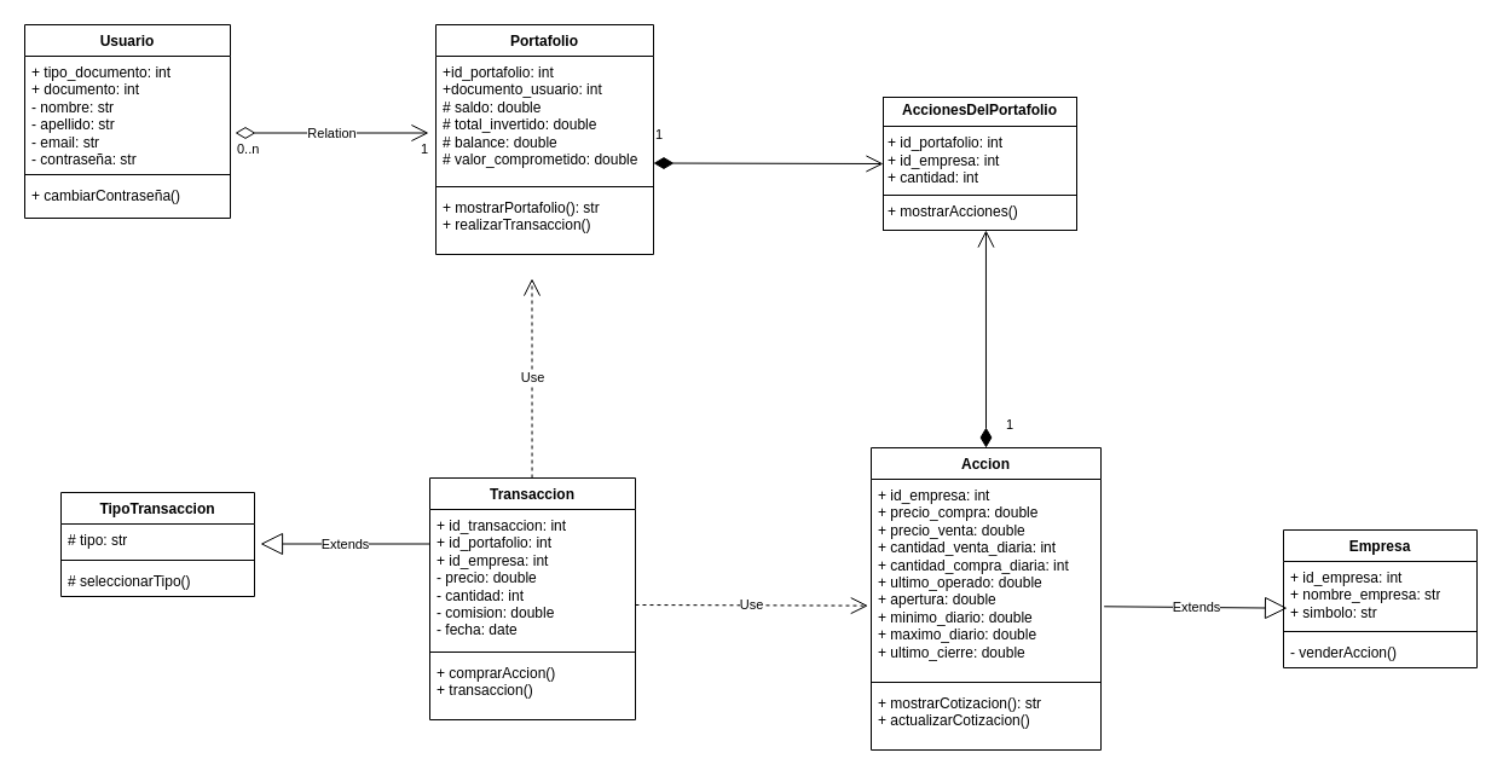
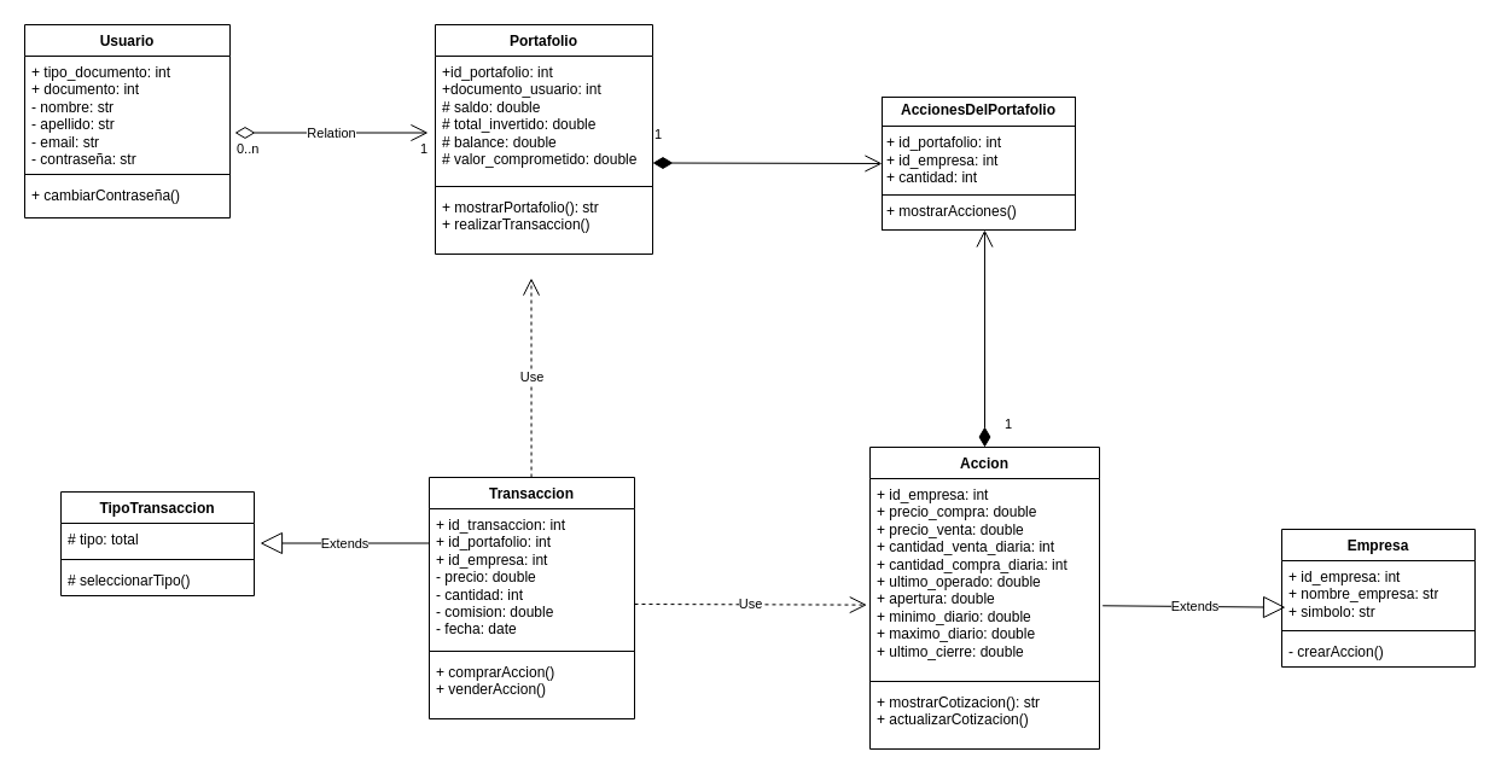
  <mxCell id="0" />
  <mxCell id="1" parent="0" />
  <mxCell id="2" value="Usuario" style="swimlane;fontStyle=1;align=center;verticalAlign=top;childLayout=stackLayout;horizontal=1;startSize=26;horizontalStack=0;resizeParent=1;resizeParentMax=0;resizeLast=0;collapsible=1;marginBottom=0;whiteSpace=wrap;html=1;" parent="1" vertex="1"><mxGeometry x="20" y="20" width="170" height="160" as="geometry" /></mxCell>
  <mxCell id="3" value="+ tipo_documento: int&lt;br&gt;+ documento: int&lt;br&gt;&lt;div&gt;- nombre: str&lt;/div&gt;&lt;div&gt;- apellido: str&lt;/div&gt;&lt;div&gt;- email: str&lt;/div&gt;&lt;div&gt;- contraseña: str&lt;/div&gt;" style="text;align=left;verticalAlign=top;spacingLeft=4;spacingRight=4;overflow=hidden;rotatable=0;points=[[0,0.5],[1,0.5]];portConstraint=eastwest;whiteSpace=wrap;html=1;" parent="2" vertex="1"><mxGeometry y="26" width="170" height="94" as="geometry" /></mxCell>
  <mxCell id="4" value="" style="line;strokeWidth=1;fillColor=none;align=left;verticalAlign=middle;spacingTop=-1;spacingLeft=3;spacingRight=3;rotatable=0;labelPosition=right;points=[];portConstraint=eastwest;strokeColor=inherit;" parent="2" vertex="1"><mxGeometry y="120" width="170" height="8" as="geometry" /></mxCell>
  <mxCell id="5" value="+ cambiarContraseña()" style="text;strokeColor=none;fillColor=none;align=left;verticalAlign=top;spacingLeft=4;spacingRight=4;overflow=hidden;rotatable=0;points=[[0,0.5],[1,0.5]];portConstraint=eastwest;whiteSpace=wrap;html=1;" parent="2" vertex="1"><mxGeometry y="128" width="170" height="32" as="geometry" /></mxCell>
  <mxCell id="6" value="Portafolio" style="swimlane;fontStyle=1;align=center;verticalAlign=top;childLayout=stackLayout;horizontal=1;startSize=26;horizontalStack=0;resizeParent=1;resizeParentMax=0;resizeLast=0;collapsible=1;marginBottom=0;whiteSpace=wrap;html=1;" parent="1" vertex="1"><mxGeometry x="360" y="20" width="180" height="190" as="geometry" /></mxCell>
  <mxCell id="7" value="&lt;div&gt;+id_portafolio: int&lt;/div&gt;&lt;div&gt;+documento_usuario: int&lt;/div&gt;# saldo: double&lt;br&gt;# total_invertido: double&lt;br&gt;&lt;div&gt;# balance: double&lt;/div&gt;&lt;div&gt;# valor_comprometido: double&lt;/div&gt;" style="text;align=left;verticalAlign=top;spacingLeft=4;spacingRight=4;overflow=hidden;rotatable=0;points=[[0,0.5],[1,0.5]];portConstraint=eastwest;whiteSpace=wrap;html=1;" parent="6" vertex="1"><mxGeometry y="26" width="180" height="104" as="geometry" /></mxCell>
  <mxCell id="8" value="" style="line;strokeWidth=1;fillColor=none;align=left;verticalAlign=middle;spacingTop=-1;spacingLeft=3;spacingRight=3;rotatable=0;labelPosition=right;points=[];portConstraint=eastwest;strokeColor=inherit;" parent="6" vertex="1"><mxGeometry y="130" width="180" height="8" as="geometry" /></mxCell>
  <mxCell id="9" value="+ mostrarPortafolio(): str&lt;div&gt;+ realizarTransaccion()&lt;/div&gt;" style="text;strokeColor=none;fillColor=none;align=left;verticalAlign=top;spacingLeft=4;spacingRight=4;overflow=hidden;rotatable=0;points=[[0,0.5],[1,0.5]];portConstraint=eastwest;whiteSpace=wrap;html=1;" parent="6" vertex="1"><mxGeometry y="138" width="180" height="52" as="geometry" /></mxCell>
  <mxCell id="10" value="Transaccion" style="swimlane;fontStyle=1;align=center;verticalAlign=top;childLayout=stackLayout;horizontal=1;startSize=26;horizontalStack=0;resizeParent=1;resizeParentMax=0;resizeLast=0;collapsible=1;marginBottom=0;whiteSpace=wrap;html=1;" parent="1" vertex="1"><mxGeometry x="355" y="395" width="170" height="200" as="geometry" /></mxCell>
  <mxCell id="11" value="&lt;div&gt;+ id_transaccion: int&lt;/div&gt;&lt;div&gt;+ id_portafolio: int&lt;br&gt;+ id_empresa: int&lt;/div&gt;- precio: double&lt;br&gt;- cantidad: int&lt;br&gt;&lt;div&gt;- comision: double&lt;/div&gt;&lt;div&gt;- fecha: date&lt;/div&gt;" style="text;align=left;verticalAlign=top;spacingLeft=4;spacingRight=4;overflow=hidden;rotatable=0;points=[[0,0.5],[1,0.5]];portConstraint=eastwest;whiteSpace=wrap;html=1;" parent="10" vertex="1"><mxGeometry y="26" width="170" height="114" as="geometry" /></mxCell>
  <mxCell id="12" value="" style="line;strokeWidth=1;fillColor=none;align=left;verticalAlign=middle;spacingTop=-1;spacingLeft=3;spacingRight=3;rotatable=0;labelPosition=right;points=[];portConstraint=eastwest;strokeColor=inherit;" parent="10" vertex="1"><mxGeometry y="140" width="170" height="8" as="geometry" /></mxCell>
- <mxCell id="13" value="+ comprarAccion()&lt;div&gt;+ transaccion()&lt;/div&gt;" style="text;strokeColor=none;fillColor=none;align=left;verticalAlign=top;spacingLeft=4;spacingRight=4;overflow=hidden;rotatable=0;points=[[0,0.5],[1,0.5]];portConstraint=eastwest;whiteSpace=wrap;html=1;" parent="10" vertex="1"><mxGeometry y="148" width="170" height="52" as="geometry" /></mxCell>
+ <mxCell id="13" value="+ comprarAccion()&lt;div&gt;+ venderAccion()&lt;/div&gt;" style="text;strokeColor=none;fillColor=none;align=left;verticalAlign=top;spacingLeft=4;spacingRight=4;overflow=hidden;rotatable=0;points=[[0,0.5],[1,0.5]];portConstraint=eastwest;whiteSpace=wrap;html=1;" parent="10" vertex="1"><mxGeometry y="148" width="170" height="52" as="geometry" /></mxCell>
  <mxCell id="14" value="TipoTransaccion" style="swimlane;fontStyle=1;align=center;verticalAlign=top;childLayout=stackLayout;horizontal=1;startSize=26;horizontalStack=0;resizeParent=1;resizeParentMax=0;resizeLast=0;collapsible=1;marginBottom=0;whiteSpace=wrap;html=1;" parent="1" vertex="1"><mxGeometry x="50" y="407" width="160" height="86" as="geometry" /></mxCell>
- <mxCell id="15" value="# tipo: str" style="text;strokeColor=none;fillColor=none;align=left;verticalAlign=top;spacingLeft=4;spacingRight=4;overflow=hidden;rotatable=0;points=[[0,0.5],[1,0.5]];portConstraint=eastwest;whiteSpace=wrap;html=1;" parent="14" vertex="1"><mxGeometry y="26" width="160" height="26" as="geometry" /></mxCell>
+ <mxCell id="15" value="# tipo: total" style="text;strokeColor=none;fillColor=none;align=left;verticalAlign=top;spacingLeft=4;spacingRight=4;overflow=hidden;rotatable=0;points=[[0,0.5],[1,0.5]];portConstraint=eastwest;whiteSpace=wrap;html=1;" parent="14" vertex="1"><mxGeometry y="26" width="160" height="26" as="geometry" /></mxCell>
  <mxCell id="16" value="" style="line;strokeWidth=1;fillColor=none;align=left;verticalAlign=middle;spacingTop=-1;spacingLeft=3;spacingRight=3;rotatable=0;labelPosition=right;points=[];portConstraint=eastwest;strokeColor=inherit;" parent="14" vertex="1"><mxGeometry y="52" width="160" height="8" as="geometry" /></mxCell>
  <mxCell id="17" value="# seleccionarTipo()" style="text;strokeColor=none;fillColor=none;align=left;verticalAlign=top;spacingLeft=4;spacingRight=4;overflow=hidden;rotatable=0;points=[[0,0.5],[1,0.5]];portConstraint=eastwest;whiteSpace=wrap;html=1;" parent="14" vertex="1"><mxGeometry y="60" width="160" height="26" as="geometry" /></mxCell>
  <mxCell id="18" value="Extends" style="endArrow=block;endSize=16;endFill=0;html=1;rounded=0;" parent="1" edge="1"><mxGeometry width="160" relative="1" as="geometry"><mxPoint x="355" y="449.5" as="sourcePoint" /><mxPoint x="215" y="449.5" as="targetPoint" /></mxGeometry></mxCell>
  <mxCell id="19" value="Relation" style="endArrow=open;html=1;endSize=12;startArrow=diamondThin;startSize=14;startFill=0;edgeStyle=orthogonalEdgeStyle;rounded=0;" parent="1" edge="1"><mxGeometry relative="1" as="geometry"><mxPoint x="194" y="109.5" as="sourcePoint" /><mxPoint x="354" y="109.5" as="targetPoint" /></mxGeometry></mxCell>
  <mxCell id="20" value="0..n" style="edgeLabel;resizable=0;html=1;align=left;verticalAlign=top;" parent="19" connectable="0" vertex="1"><mxGeometry x="-1" relative="1" as="geometry" /></mxCell>
  <mxCell id="21" value="1" style="edgeLabel;resizable=0;html=1;align=right;verticalAlign=top;" parent="19" connectable="0" vertex="1"><mxGeometry x="1" relative="1" as="geometry" /></mxCell>
  <mxCell id="22" value="Accion" style="swimlane;fontStyle=1;align=center;verticalAlign=top;childLayout=stackLayout;horizontal=1;startSize=26;horizontalStack=0;resizeParent=1;resizeParentMax=0;resizeLast=0;collapsible=1;marginBottom=0;whiteSpace=wrap;html=1;" parent="1" vertex="1"><mxGeometry x="720" y="370" width="190" height="250" as="geometry" /></mxCell>
  <mxCell id="23" value="+ id_empresa: int&lt;br&gt;+ precio_compra: double&lt;br&gt;+ precio_venta: double&lt;br&gt;&lt;div&gt;+ cantidad_venta_diaria: int&lt;/div&gt;&lt;div&gt;+ cantidad_compra_diaria: int&lt;/div&gt;&lt;div&gt;+ ultimo_operado: double&lt;/div&gt;&lt;div&gt;+ apertura: double&lt;/div&gt;&lt;div&gt;+ minimo_diario: double&lt;/div&gt;&lt;div&gt;+ maximo_diario: double&lt;/div&gt;&lt;div&gt;+ ultimo_cierre: double&lt;/div&gt;&lt;div&gt;&lt;br&gt;&lt;/div&gt;" style="text;align=left;verticalAlign=top;spacingLeft=4;spacingRight=4;overflow=hidden;rotatable=0;points=[[0,0.5],[1,0.5]];portConstraint=eastwest;whiteSpace=wrap;html=1;" parent="22" vertex="1"><mxGeometry y="26" width="190" height="164" as="geometry" /></mxCell>
  <mxCell id="24" value="" style="line;strokeWidth=1;fillColor=none;align=left;verticalAlign=middle;spacingTop=-1;spacingLeft=3;spacingRight=3;rotatable=0;labelPosition=right;points=[];portConstraint=eastwest;strokeColor=inherit;" parent="22" vertex="1"><mxGeometry y="190" width="190" height="8" as="geometry" /></mxCell>
  <mxCell id="25" value="+ mostrarCotizacion(): str&lt;div&gt;+ actualizarCotizacion()&lt;/div&gt;" style="text;strokeColor=none;fillColor=none;align=left;verticalAlign=top;spacingLeft=4;spacingRight=4;overflow=hidden;rotatable=0;points=[[0,0.5],[1,0.5]];portConstraint=eastwest;whiteSpace=wrap;html=1;" parent="22" vertex="1"><mxGeometry y="198" width="190" height="52" as="geometry" /></mxCell>
  <mxCell id="26" value="Extends" style="endArrow=block;endSize=16;endFill=0;html=1;rounded=0;entryX=0.019;entryY=0.716;entryDx=0;entryDy=0;entryPerimeter=0;exitX=1.014;exitY=0.642;exitDx=0;exitDy=0;exitPerimeter=0;" parent="1" source="23" target="28" edge="1"><mxGeometry width="160" relative="1" as="geometry"><mxPoint x="809.5" y="370" as="sourcePoint" /><mxPoint x="809.5" y="255" as="targetPoint" /></mxGeometry></mxCell>
  <mxCell id="27" value="Empresa" style="swimlane;fontStyle=1;align=center;verticalAlign=top;childLayout=stackLayout;horizontal=1;startSize=26;horizontalStack=0;resizeParent=1;resizeParentMax=0;resizeLast=0;collapsible=1;marginBottom=0;whiteSpace=wrap;html=1;" parent="1" vertex="1"><mxGeometry x="1061" y="438" width="160" height="114" as="geometry" /></mxCell>
  <mxCell id="28" value="+ id_empresa: int&lt;div&gt;+ nombre_empresa: str&lt;/div&gt;&lt;div&gt;+ simbolo: str&lt;/div&gt;" style="text;strokeColor=none;fillColor=none;align=left;verticalAlign=top;spacingLeft=4;spacingRight=4;overflow=hidden;rotatable=0;points=[[0,0.5],[1,0.5]];portConstraint=eastwest;whiteSpace=wrap;html=1;" parent="27" vertex="1"><mxGeometry y="26" width="160" height="54" as="geometry" /></mxCell>
  <mxCell id="29" value="" style="line;strokeWidth=1;fillColor=none;align=left;verticalAlign=middle;spacingTop=-1;spacingLeft=3;spacingRight=3;rotatable=0;labelPosition=right;points=[];portConstraint=eastwest;strokeColor=inherit;" parent="27" vertex="1"><mxGeometry y="80" width="160" height="8" as="geometry" /></mxCell>
- <mxCell id="30" value="- venderAccion()" style="text;strokeColor=none;fillColor=none;align=left;verticalAlign=top;spacingLeft=4;spacingRight=4;overflow=hidden;rotatable=0;points=[[0,0.5],[1,0.5]];portConstraint=eastwest;whiteSpace=wrap;html=1;" parent="27" vertex="1"><mxGeometry y="88" width="160" height="26" as="geometry" /></mxCell>
+ <mxCell id="30" value="- crearAccion()" style="text;strokeColor=none;fillColor=none;align=left;verticalAlign=top;spacingLeft=4;spacingRight=4;overflow=hidden;rotatable=0;points=[[0,0.5],[1,0.5]];portConstraint=eastwest;whiteSpace=wrap;html=1;" parent="27" vertex="1"><mxGeometry y="88" width="160" height="26" as="geometry" /></mxCell>
  <mxCell id="31" value="Use" style="endArrow=open;endSize=12;dashed=1;html=1;rounded=0;entryX=0.333;entryY=1;entryDx=0;entryDy=0;entryPerimeter=0;" parent="1" edge="1"><mxGeometry width="160" relative="1" as="geometry"><mxPoint x="439.56" y="395" as="sourcePoint" /><mxPoint x="439.5" y="230" as="targetPoint" /></mxGeometry></mxCell>
  <mxCell id="32" value="Use" style="endArrow=open;endSize=12;dashed=1;html=1;rounded=0;entryX=-0.014;entryY=0.638;entryDx=0;entryDy=0;entryPerimeter=0;" parent="1" target="23" edge="1"><mxGeometry width="160" relative="1" as="geometry"><mxPoint x="525" y="500" as="sourcePoint" /><mxPoint x="685" y="500" as="targetPoint" /></mxGeometry></mxCell>
  <mxCell id="33" value="&lt;p style=&quot;margin:0px;margin-top:4px;text-align:center;&quot;&gt;&lt;b&gt;AccionesDelPortafolio&lt;/b&gt;&lt;/p&gt;&lt;hr size=&quot;1&quot; style=&quot;border-style:solid;&quot;&gt;&lt;p style=&quot;margin:0px;margin-left:4px;&quot;&gt;+ id_portafolio: int&lt;/p&gt;&lt;p style=&quot;margin:0px;margin-left:4px;&quot;&gt;+ id_empresa: int&lt;/p&gt;&lt;p style=&quot;margin:0px;margin-left:4px;&quot;&gt;+ cantidad: int&lt;/p&gt;&lt;hr size=&quot;1&quot; style=&quot;border-style:solid;&quot;&gt;&lt;p style=&quot;margin:0px;margin-left:4px;&quot;&gt;+ mostrarAcciones()&lt;/p&gt;" style="verticalAlign=top;align=left;overflow=fill;html=1;whiteSpace=wrap;" parent="1" vertex="1"><mxGeometry x="730" y="80" width="160" height="110" as="geometry" /></mxCell>
  <mxCell id="34" value="1" style="endArrow=open;html=1;endSize=12;startArrow=diamondThin;startSize=14;startFill=1;edgeStyle=orthogonalEdgeStyle;align=left;verticalAlign=bottom;rounded=0;entryX=0;entryY=0.5;entryDx=0;entryDy=0;" parent="1" target="33" edge="1"><mxGeometry x="-1" y="15" relative="1" as="geometry"><mxPoint x="540" y="134.5" as="sourcePoint" /><mxPoint x="700" y="134.5" as="targetPoint" /><mxPoint as="offset" /></mxGeometry></mxCell>
  <mxCell id="35" value="1" style="endArrow=open;html=1;endSize=12;startArrow=diamondThin;startSize=14;startFill=1;edgeStyle=orthogonalEdgeStyle;align=left;verticalAlign=bottom;rounded=0;exitX=0.5;exitY=0;exitDx=0;exitDy=0;entryX=0.531;entryY=1;entryDx=0;entryDy=0;entryPerimeter=0;" parent="1" source="22" target="33" edge="1"><mxGeometry x="-0.889" y="-15" relative="1" as="geometry"><mxPoint x="820" y="360" as="sourcePoint" /><mxPoint x="810" y="193" as="targetPoint" /><mxPoint as="offset" /></mxGeometry></mxCell>
